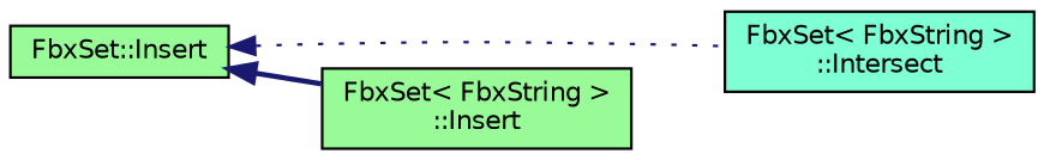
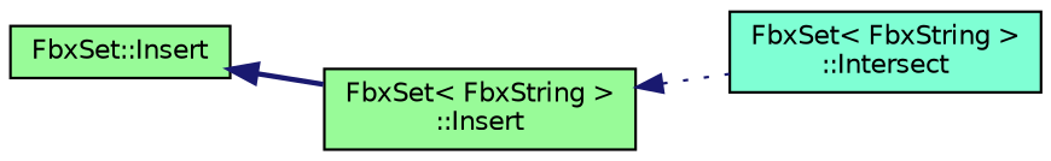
  digraph {
    rankdir=LR
    node [color=black fillcolor=palegreen fontname=Helvetica fontsize=10 shape=record style=filled]
    edge [color=midnightblue dir=back fontname=Helvetica fontsize=10 labelfontname=Helvetica labelfontsize=10]
    n1 [fontcolor=black height=0.2 label="FbxSet::Insert" width=0.4]
    n2 [fillcolor=aquamarine height=0.2 label="FbxSet\< FbxString \>\l::Intersect" width=0.4]
    n3 [height=0.2 label="FbxSet\< FbxString \>\l::Insert" width=0.4]
-   n1 -> n2 [style=dotted]
+   n3 -> n2 [style=dotted]
    n1 -> n3 [style=bold]
  }
